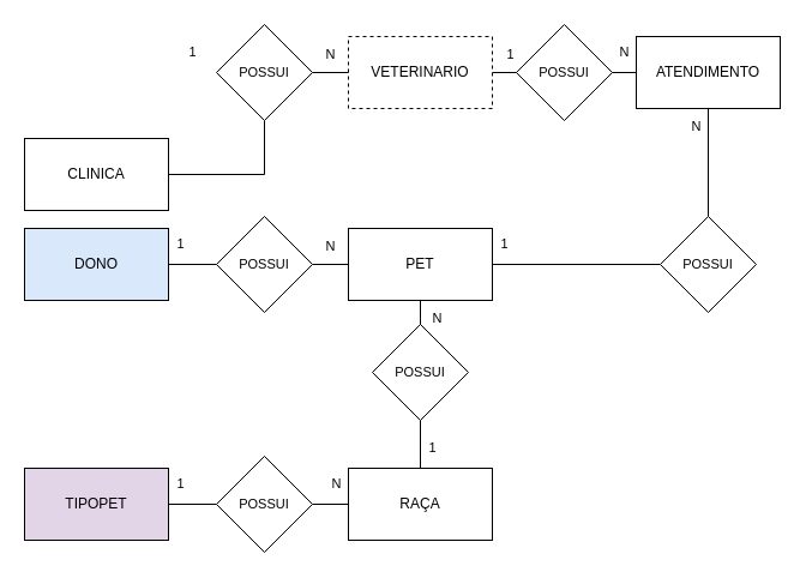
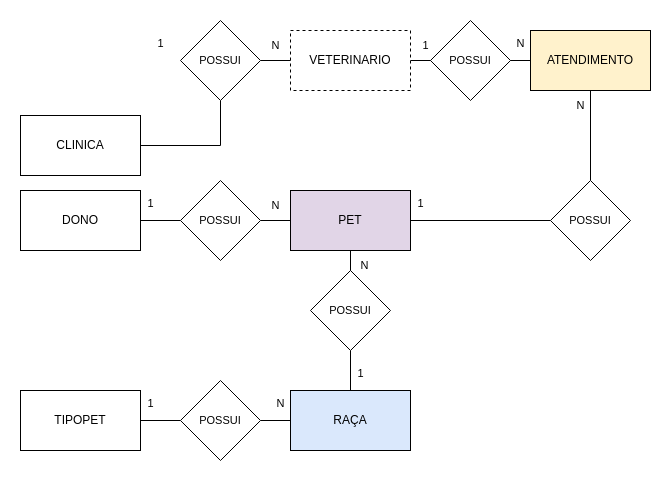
  <mxCell id="0" />
  <mxCell id="1" parent="0" />
  <mxCell id="2" style="edgeStyle=orthogonalEdgeStyle;shape=connector;rounded=0;orthogonalLoop=1;jettySize=auto;html=1;labelBackgroundColor=default;strokeColor=default;fontFamily=Helvetica;fontSize=11;fontColor=default;endArrow=none;endFill=0;" edge="1" parent="1" source="3" target="16"><mxGeometry relative="1" as="geometry" /></mxCell>
  <mxCell id="3" value="CLINICA" style="rounded=0;whiteSpace=wrap;html=1;" vertex="1" parent="1"><mxGeometry x="20" y="115" width="120" height="60" as="geometry" /></mxCell>
  <mxCell id="4" style="edgeStyle=orthogonalEdgeStyle;shape=connector;rounded=0;orthogonalLoop=1;jettySize=auto;html=1;labelBackgroundColor=default;strokeColor=default;fontFamily=Helvetica;fontSize=11;fontColor=default;endArrow=none;endFill=0;" edge="1" parent="1" source="5" target="18"><mxGeometry relative="1" as="geometry" /></mxCell>
  <mxCell id="5" value="VETERINARIO" style="rounded=0;whiteSpace=wrap;html=1;dashed=1;" vertex="1" parent="1"><mxGeometry x="290" y="30" width="120" height="60" as="geometry" /></mxCell>
  <mxCell id="6" style="edgeStyle=orthogonalEdgeStyle;shape=connector;rounded=0;orthogonalLoop=1;jettySize=auto;html=1;labelBackgroundColor=default;strokeColor=default;fontFamily=Helvetica;fontSize=11;fontColor=default;endArrow=none;endFill=0;" edge="1" parent="1" source="7" target="20"><mxGeometry relative="1" as="geometry" /></mxCell>
- <mxCell id="7" value="ATENDIMENTO" style="rounded=0;whiteSpace=wrap;html=1;" vertex="1" parent="1"><mxGeometry x="530" y="30" width="120" height="60" as="geometry" /></mxCell>
+ <mxCell id="7" value="ATENDIMENTO" style="rounded=0;whiteSpace=wrap;html=1;fillColor=#fff2cc;" vertex="1" parent="1"><mxGeometry x="530" y="30" width="120" height="60" as="geometry" /></mxCell>
  <mxCell id="8" style="edgeStyle=orthogonalEdgeStyle;shape=connector;rounded=0;orthogonalLoop=1;jettySize=auto;html=1;exitX=0;exitY=0.5;exitDx=0;exitDy=0;entryX=1;entryY=0.5;entryDx=0;entryDy=0;labelBackgroundColor=default;strokeColor=default;fontFamily=Helvetica;fontSize=11;fontColor=default;endArrow=none;endFill=0;" edge="1" parent="1" source="10" target="22"><mxGeometry relative="1" as="geometry" /></mxCell>
  <mxCell id="9" style="edgeStyle=orthogonalEdgeStyle;shape=connector;rounded=0;orthogonalLoop=1;jettySize=auto;html=1;labelBackgroundColor=default;strokeColor=default;fontFamily=Helvetica;fontSize=11;fontColor=default;endArrow=none;endFill=0;" edge="1" parent="1" source="10" target="24"><mxGeometry relative="1" as="geometry" /></mxCell>
- <mxCell id="10" value="PET" style="rounded=0;whiteSpace=wrap;html=1;" vertex="1" parent="1"><mxGeometry x="290" y="190" width="120" height="60" as="geometry" /></mxCell>
- <mxCell id="11" value="DONO" style="rounded=0;whiteSpace=wrap;html=1;fillColor=#dae8fc;" vertex="1" parent="1"><mxGeometry x="20" y="190" width="120" height="60" as="geometry" /></mxCell>
+ <mxCell id="10" value="PET" style="rounded=0;whiteSpace=wrap;html=1;fillColor=#e1d5e7;" vertex="1" parent="1"><mxGeometry x="290" y="190" width="120" height="60" as="geometry" /></mxCell>
+ <mxCell id="11" value="DONO" style="rounded=0;whiteSpace=wrap;html=1;" vertex="1" parent="1"><mxGeometry x="20" y="190" width="120" height="60" as="geometry" /></mxCell>
  <mxCell id="12" style="edgeStyle=orthogonalEdgeStyle;shape=connector;rounded=0;orthogonalLoop=1;jettySize=auto;html=1;labelBackgroundColor=default;strokeColor=default;fontFamily=Helvetica;fontSize=11;fontColor=default;endArrow=none;endFill=0;" edge="1" parent="1" source="13" target="26"><mxGeometry relative="1" as="geometry" /></mxCell>
- <mxCell id="13" value="RAÇA" style="rounded=0;whiteSpace=wrap;html=1;" vertex="1" parent="1"><mxGeometry x="290" y="390" width="120" height="60" as="geometry" /></mxCell>
- <mxCell id="14" value="TIPOPET" style="rounded=0;whiteSpace=wrap;html=1;fillColor=#e1d5e7;" vertex="1" parent="1"><mxGeometry x="20" y="390" width="120" height="60" as="geometry" /></mxCell>
+ <mxCell id="13" value="RAÇA" style="rounded=0;whiteSpace=wrap;html=1;fillColor=#dae8fc;" vertex="1" parent="1"><mxGeometry x="290" y="390" width="120" height="60" as="geometry" /></mxCell>
+ <mxCell id="14" value="TIPOPET" style="rounded=0;whiteSpace=wrap;html=1;" vertex="1" parent="1"><mxGeometry x="20" y="390" width="120" height="60" as="geometry" /></mxCell>
  <mxCell id="15" style="edgeStyle=orthogonalEdgeStyle;shape=connector;rounded=0;orthogonalLoop=1;jettySize=auto;html=1;labelBackgroundColor=default;strokeColor=default;fontFamily=Helvetica;fontSize=11;fontColor=default;endArrow=none;endFill=0;" edge="1" parent="1" source="16" target="5"><mxGeometry relative="1" as="geometry" /></mxCell>
  <mxCell id="16" value="POSSUI" style="rhombus;whiteSpace=wrap;html=1;fontFamily=Helvetica;fontSize=11;fontColor=default;" vertex="1" parent="1"><mxGeometry x="180" y="20" width="80" height="80" as="geometry" /></mxCell>
  <mxCell id="17" style="edgeStyle=orthogonalEdgeStyle;shape=connector;rounded=0;orthogonalLoop=1;jettySize=auto;html=1;labelBackgroundColor=default;strokeColor=default;fontFamily=Helvetica;fontSize=11;fontColor=default;endArrow=none;endFill=0;" edge="1" parent="1" source="18" target="7"><mxGeometry relative="1" as="geometry" /></mxCell>
  <mxCell id="18" value="POSSUI" style="rhombus;whiteSpace=wrap;html=1;fontFamily=Helvetica;fontSize=11;fontColor=default;" vertex="1" parent="1"><mxGeometry x="430" y="20" width="80" height="80" as="geometry" /></mxCell>
  <mxCell id="19" style="edgeStyle=orthogonalEdgeStyle;shape=connector;rounded=0;orthogonalLoop=1;jettySize=auto;html=1;labelBackgroundColor=default;strokeColor=default;fontFamily=Helvetica;fontSize=11;fontColor=default;endArrow=none;endFill=0;" edge="1" parent="1" source="20" target="10"><mxGeometry relative="1" as="geometry" /></mxCell>
  <mxCell id="20" value="POSSUI" style="rhombus;whiteSpace=wrap;html=1;fontFamily=Helvetica;fontSize=11;fontColor=default;" vertex="1" parent="1"><mxGeometry x="550" y="180" width="80" height="80" as="geometry" /></mxCell>
  <mxCell id="21" style="edgeStyle=orthogonalEdgeStyle;shape=connector;rounded=0;orthogonalLoop=1;jettySize=auto;html=1;labelBackgroundColor=default;strokeColor=default;fontFamily=Helvetica;fontSize=11;fontColor=default;endArrow=none;endFill=0;" edge="1" parent="1" source="22" target="11"><mxGeometry relative="1" as="geometry" /></mxCell>
  <mxCell id="22" value="POSSUI" style="rhombus;whiteSpace=wrap;html=1;fontFamily=Helvetica;fontSize=11;fontColor=default;" vertex="1" parent="1"><mxGeometry x="180" y="180" width="80" height="80" as="geometry" /></mxCell>
  <mxCell id="23" style="edgeStyle=orthogonalEdgeStyle;shape=connector;rounded=0;orthogonalLoop=1;jettySize=auto;html=1;labelBackgroundColor=default;strokeColor=default;fontFamily=Helvetica;fontSize=11;fontColor=default;endArrow=none;endFill=0;" edge="1" parent="1" source="24" target="13"><mxGeometry relative="1" as="geometry" /></mxCell>
  <mxCell id="24" value="POSSUI" style="rhombus;whiteSpace=wrap;html=1;fontFamily=Helvetica;fontSize=11;fontColor=default;" vertex="1" parent="1"><mxGeometry x="310" y="270" width="80" height="80" as="geometry" /></mxCell>
  <mxCell id="25" style="edgeStyle=orthogonalEdgeStyle;shape=connector;rounded=0;orthogonalLoop=1;jettySize=auto;html=1;labelBackgroundColor=default;strokeColor=default;fontFamily=Helvetica;fontSize=11;fontColor=default;endArrow=none;endFill=0;" edge="1" parent="1" source="26" target="14"><mxGeometry relative="1" as="geometry" /></mxCell>
  <mxCell id="26" value="POSSUI" style="rhombus;whiteSpace=wrap;html=1;fontFamily=Helvetica;fontSize=11;fontColor=default;" vertex="1" parent="1"><mxGeometry x="180" y="380" width="80" height="80" as="geometry" /></mxCell>
  <mxCell id="27" value="N" style="text;html=1;align=center;verticalAlign=middle;resizable=0;points=[];autosize=1;strokeColor=none;fillColor=none;fontSize=11;fontFamily=Helvetica;fontColor=default;" vertex="1" parent="1"><mxGeometry x="260" y="30" width="30" height="30" as="geometry" /></mxCell>
  <mxCell id="28" value="1" style="text;html=1;align=center;verticalAlign=middle;resizable=0;points=[];autosize=1;strokeColor=none;fillColor=none;fontSize=11;fontFamily=Helvetica;fontColor=default;" vertex="1" parent="1"><mxGeometry x="145" y="28" width="30" height="30" as="geometry" /></mxCell>
  <mxCell id="29" value="N" style="text;html=1;align=center;verticalAlign=middle;resizable=0;points=[];autosize=1;strokeColor=none;fillColor=none;fontSize=11;fontFamily=Helvetica;fontColor=default;" vertex="1" parent="1"><mxGeometry x="505" y="28" width="30" height="30" as="geometry" /></mxCell>
  <mxCell id="30" value="1" style="text;html=1;align=center;verticalAlign=middle;resizable=0;points=[];autosize=1;strokeColor=none;fillColor=none;fontSize=11;fontFamily=Helvetica;fontColor=default;" vertex="1" parent="1"><mxGeometry x="410" y="30" width="30" height="30" as="geometry" /></mxCell>
  <mxCell id="31" value="1" style="text;html=1;align=center;verticalAlign=middle;resizable=0;points=[];autosize=1;strokeColor=none;fillColor=none;fontSize=11;fontFamily=Helvetica;fontColor=default;" vertex="1" parent="1"><mxGeometry x="405" y="188" width="30" height="30" as="geometry" /></mxCell>
  <mxCell id="32" value="N" style="text;html=1;align=center;verticalAlign=middle;resizable=0;points=[];autosize=1;strokeColor=none;fillColor=none;fontSize=11;fontFamily=Helvetica;fontColor=default;" vertex="1" parent="1"><mxGeometry x="565" y="90" width="30" height="30" as="geometry" /></mxCell>
  <mxCell id="33" value="1" style="text;html=1;align=center;verticalAlign=middle;resizable=0;points=[];autosize=1;strokeColor=none;fillColor=none;fontSize=11;fontFamily=Helvetica;fontColor=default;" vertex="1" parent="1"><mxGeometry x="135" y="188" width="30" height="30" as="geometry" /></mxCell>
  <mxCell id="34" value="N" style="text;html=1;align=center;verticalAlign=middle;resizable=0;points=[];autosize=1;strokeColor=none;fillColor=none;fontSize=11;fontFamily=Helvetica;fontColor=default;" vertex="1" parent="1"><mxGeometry x="260" y="190" width="30" height="30" as="geometry" /></mxCell>
  <mxCell id="35" value="1" style="text;html=1;align=center;verticalAlign=middle;resizable=0;points=[];autosize=1;strokeColor=none;fillColor=none;fontSize=11;fontFamily=Helvetica;fontColor=default;" vertex="1" parent="1"><mxGeometry x="345" y="358" width="30" height="30" as="geometry" /></mxCell>
  <mxCell id="36" value="N" style="text;html=1;align=center;verticalAlign=middle;resizable=0;points=[];autosize=1;strokeColor=none;fillColor=none;fontSize=11;fontFamily=Helvetica;fontColor=default;" vertex="1" parent="1"><mxGeometry x="349" y="250" width="30" height="30" as="geometry" /></mxCell>
  <mxCell id="37" value="1" style="text;html=1;align=center;verticalAlign=middle;resizable=0;points=[];autosize=1;strokeColor=none;fillColor=none;fontSize=11;fontFamily=Helvetica;fontColor=default;" vertex="1" parent="1"><mxGeometry x="135" y="388" width="30" height="30" as="geometry" /></mxCell>
  <mxCell id="38" value="N" style="text;html=1;align=center;verticalAlign=middle;resizable=0;points=[];autosize=1;strokeColor=none;fillColor=none;fontSize=11;fontFamily=Helvetica;fontColor=default;" vertex="1" parent="1"><mxGeometry x="265" y="388" width="30" height="30" as="geometry" /></mxCell>
